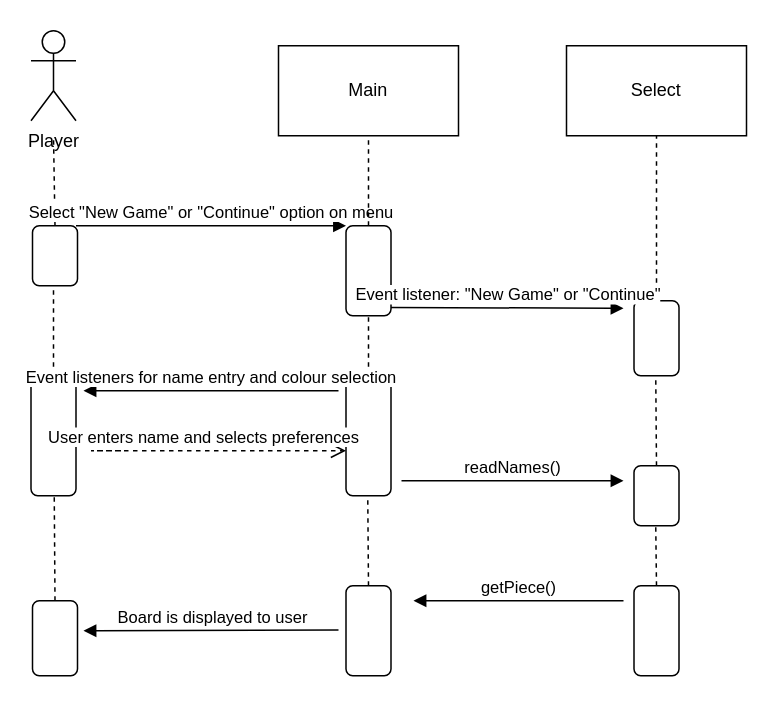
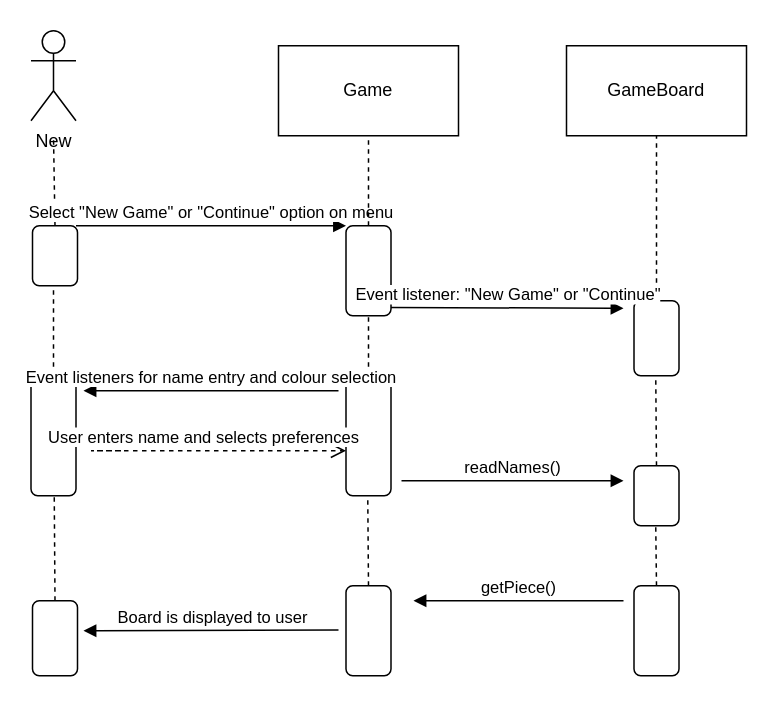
  <mxCell id="0" />
  <mxCell id="1" parent="0" />
- <mxCell id="2" value="Main" style="rounded=0;whiteSpace=wrap;html=1;" parent="1" vertex="1"><mxGeometry x="185" width="120" height="60" as="geometry" y="30" /></mxCell>
- <mxCell id="3" value="Select" style="rounded=0;whiteSpace=wrap;html=1;" parent="1" vertex="1"><mxGeometry x="377" width="120" height="60" as="geometry" y="30" /></mxCell>
+ <mxCell id="2" value="Game" style="rounded=0;whiteSpace=wrap;html=1;" parent="1" vertex="1"><mxGeometry x="185" width="120" height="60" as="geometry" y="30" /></mxCell>
+ <mxCell id="3" value="GameBoard" style="rounded=0;whiteSpace=wrap;html=1;" parent="1" vertex="1"><mxGeometry x="377" width="120" height="60" as="geometry" y="30" /></mxCell>
  <mxCell id="4" value="" style="rounded=1;whiteSpace=wrap;html=1;" parent="1" vertex="1"><mxGeometry x="21" y="150" width="30" height="40" as="geometry" /></mxCell>
  <mxCell id="5" value="" style="endArrow=none;dashed=1;html=1;rounded=0;exitX=0.5;exitY=0;exitDx=0;exitDy=0;" parent="1" source="4" edge="1"><mxGeometry width="50" height="50" relative="1" as="geometry"><mxPoint x="-15" y="140" as="sourcePoint" /><mxPoint x="35" y="90" as="targetPoint" /></mxGeometry></mxCell>
  <mxCell id="6" value="Select &quot;New Game&quot; or &quot;Continue&quot; option on menu" style="html=1;verticalAlign=bottom;endArrow=block;edgeStyle=elbowEdgeStyle;elbow=vertical;curved=0;rounded=0;entryX=0;entryY=0;entryDx=0;entryDy=0;" parent="1" target="8" edge="1"><mxGeometry width="80" relative="1" as="geometry"><mxPoint x="50" y="150" as="sourcePoint" /><mxPoint x="235" y="150" as="targetPoint" /></mxGeometry></mxCell>
- <mxCell id="7" value="Player" style="shape=umlActor;verticalLabelPosition=bottom;verticalAlign=top;html=1;" parent="1" vertex="1"><mxGeometry x="20" y="20" width="30" height="60" as="geometry" /></mxCell>
+ <mxCell id="7" value="New" style="shape=umlActor;verticalLabelPosition=bottom;verticalAlign=top;html=1;" parent="1" vertex="1"><mxGeometry x="20" y="20" width="30" height="60" as="geometry" /></mxCell>
  <mxCell id="8" value="" style="rounded=1;whiteSpace=wrap;html=1;" parent="1" vertex="1"><mxGeometry x="230" y="150" width="30" height="60" as="geometry" /></mxCell>
  <mxCell id="9" value="" style="endArrow=none;dashed=1;html=1;rounded=0;exitX=0.5;exitY=0;exitDx=0;exitDy=0;" parent="1" source="8" edge="1"><mxGeometry width="50" height="50" relative="1" as="geometry"><mxPoint x="195" y="140" as="sourcePoint" /><mxPoint x="245" y="90" as="targetPoint" /></mxGeometry></mxCell>
  <mxCell id="10" value="" style="rounded=1;whiteSpace=wrap;html=1;" parent="1" vertex="1"><mxGeometry x="422" y="200" width="30" height="50" as="geometry" /></mxCell>
  <mxCell id="11" value="" style="endArrow=none;dashed=1;html=1;rounded=0;exitX=0.5;exitY=0;exitDx=0;exitDy=0;" parent="1" source="10" edge="1"><mxGeometry width="50" height="50" relative="1" as="geometry"><mxPoint x="387" y="140" as="sourcePoint" /><mxPoint x="437" y="90" as="targetPoint" /></mxGeometry></mxCell>
  <mxCell id="12" value="Event listener: &quot;New Game&quot; or &quot;Continue&quot;" style="html=1;verticalAlign=bottom;endArrow=block;edgeStyle=elbowEdgeStyle;elbow=vertical;curved=0;rounded=0;" parent="1" edge="1"><mxGeometry width="80" relative="1" as="geometry"><mxPoint x="260" y="204.5" as="sourcePoint" /><mxPoint x="415" y="205" as="targetPoint" /></mxGeometry></mxCell>
  <mxCell id="13" value="" style="endArrow=none;dashed=1;html=1;rounded=0;" parent="1" edge="1"><mxGeometry width="50" height="50" relative="1" as="geometry"><mxPoint x="35" y="250" as="sourcePoint" /><mxPoint x="35" y="190" as="targetPoint" /></mxGeometry></mxCell>
  <mxCell id="14" value="" style="rounded=1;whiteSpace=wrap;html=1;" parent="1" vertex="1"><mxGeometry x="20" y="250" width="30" height="80" as="geometry" /></mxCell>
  <mxCell id="15" value="" style="endArrow=none;dashed=1;html=1;rounded=0;exitX=0.5;exitY=0;exitDx=0;exitDy=0;" parent="1" source="16" edge="1"><mxGeometry width="50" height="50" relative="1" as="geometry"><mxPoint x="245" y="240" as="sourcePoint" /><mxPoint x="245" y="210" as="targetPoint" /></mxGeometry></mxCell>
  <mxCell id="16" value="" style="rounded=1;whiteSpace=wrap;html=1;" parent="1" vertex="1"><mxGeometry x="230" y="250" width="30" height="80" as="geometry" /></mxCell>
  <mxCell id="17" value="Event listeners for name entry and colour selection" style="html=1;verticalAlign=bottom;endArrow=block;edgeStyle=elbowEdgeStyle;elbow=vertical;curved=0;rounded=0;" parent="1" edge="1"><mxGeometry width="80" relative="1" as="geometry"><mxPoint x="225" y="260" as="sourcePoint" /><mxPoint x="55" y="260" as="targetPoint" /><mxPoint as="offset" /></mxGeometry></mxCell>
  <mxCell id="18" value="User enters name and selects preferences" style="html=1;verticalAlign=bottom;endArrow=open;dashed=1;endSize=8;edgeStyle=elbowEdgeStyle;elbow=vertical;curved=0;rounded=0;" parent="1" edge="1"><mxGeometry relative="1" as="geometry"><mxPoint x="80" y="300" as="sourcePoint" /><mxPoint x="230" y="300" as="targetPoint" /><Array as="points"><mxPoint x="60" y="300" /></Array></mxGeometry></mxCell>
  <mxCell id="19" value="" style="rounded=1;whiteSpace=wrap;html=1;" parent="1" vertex="1"><mxGeometry x="422" y="310" width="30" height="40" as="geometry" /></mxCell>
  <mxCell id="20" value="readNames()" style="html=1;verticalAlign=bottom;endArrow=block;edgeStyle=elbowEdgeStyle;elbow=vertical;curved=0;rounded=0;" parent="1" edge="1"><mxGeometry width="80" relative="1" as="geometry"><mxPoint x="267" y="320" as="sourcePoint" /><mxPoint x="415" y="320" as="targetPoint" /></mxGeometry></mxCell>
  <mxCell id="21" value="" style="endArrow=none;dashed=1;html=1;rounded=0;" parent="1" edge="1"><mxGeometry width="50" height="50" relative="1" as="geometry"><mxPoint x="437" y="310" as="sourcePoint" /><mxPoint x="436.5" y="250" as="targetPoint" /></mxGeometry></mxCell>
  <mxCell id="22" value="" style="rounded=1;whiteSpace=wrap;html=1;" parent="1" vertex="1"><mxGeometry x="230" y="390" width="30" height="60" as="geometry" /></mxCell>
  <mxCell id="23" value="" style="endArrow=none;dashed=1;html=1;rounded=0;" parent="1" edge="1"><mxGeometry width="50" height="50" relative="1" as="geometry"><mxPoint x="437" y="390" as="sourcePoint" /><mxPoint x="436.5" y="350" as="targetPoint" /></mxGeometry></mxCell>
  <mxCell id="24" value="" style="rounded=1;whiteSpace=wrap;html=1;" parent="1" vertex="1"><mxGeometry x="422" y="390" width="30" height="60" as="geometry" /></mxCell>
  <mxCell id="25" value="getPiece()" style="html=1;verticalAlign=bottom;endArrow=block;edgeStyle=elbowEdgeStyle;elbow=vertical;curved=0;rounded=0;" parent="1" edge="1"><mxGeometry width="80" relative="1" as="geometry"><mxPoint x="415" y="400" as="sourcePoint" /><mxPoint x="275" y="400" as="targetPoint" /></mxGeometry></mxCell>
  <mxCell id="26" value="Board is displayed to user" style="html=1;verticalAlign=bottom;endArrow=block;edgeStyle=elbowEdgeStyle;elbow=vertical;curved=0;rounded=0;" parent="1" edge="1"><mxGeometry width="80" relative="1" as="geometry"><mxPoint x="225" y="419.5" as="sourcePoint" /><mxPoint x="55" y="420" as="targetPoint" /></mxGeometry></mxCell>
  <mxCell id="27" value="" style="rounded=1;whiteSpace=wrap;html=1;" parent="1" vertex="1"><mxGeometry x="21" y="400" width="30" height="50" as="geometry" /></mxCell>
  <mxCell id="28" value="" style="endArrow=none;dashed=1;html=1;rounded=0;exitX=0.5;exitY=0;exitDx=0;exitDy=0;" parent="1" source="27" edge="1"><mxGeometry width="50" height="50" relative="1" as="geometry"><mxPoint x="35.5" y="390" as="sourcePoint" /><mxPoint x="35.5" y="330" as="targetPoint" /></mxGeometry></mxCell>
  <mxCell id="29" value="" style="endArrow=none;dashed=1;html=1;rounded=0;exitX=0.5;exitY=0;exitDx=0;exitDy=0;" parent="1" source="22" edge="1"><mxGeometry width="50" height="50" relative="1" as="geometry"><mxPoint x="245" y="380" as="sourcePoint" /><mxPoint x="244.5" y="330" as="targetPoint" /></mxGeometry></mxCell>
